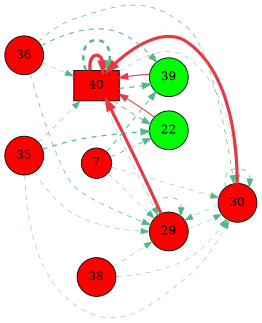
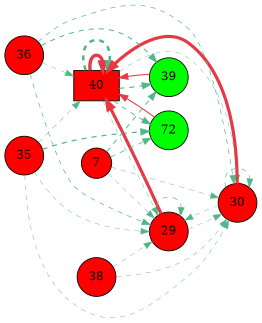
  digraph {
    rankdir=LR
    node [fillcolor="#fe0000" shape=circle style=filled]
    edge [color="#52b788" penwidth=0.50 style=dashed]
    n1 [label=35]
    n2 [label=40 shape=box]
-   n3 [fillcolor="#00fe00" label=22]
+   n3 [fillcolor="#00fe00" label=72]
    n4 [label=29]
    n5 [label=30]
    n6 [label=36]
    n7 [fillcolor="#00fe00" label=39]
    n8 [label=38]
    n9 [label=7]
    n1 -> n2 [penwidth=0.56]
    n1 -> n3 [penwidth=1.45]
    n1 -> n4 [penwidth=0.52]
    n1 -> n5 [penwidth=0.52]
    n2 -> n2 [color="#e63946" penwidth=4.00 style=""]
    n2 -> n2 [penwidth=3.00]
    n2 -> n3 [penwidth=1.04]
    n2 -> n4
    n2 -> n5
    n2 -> n7 [penwidth=1.36]
    n3 -> n2 [color="#e63946" penwidth=1.25 style=""]
    n4 -> n2 [color="#e63946" penwidth=3.77 style=""]
    n4 -> n4 [penwidth=0.76]
    n4 -> n5
    n5 -> n2 [color="#e63946" penwidth=3.77 style=""]
    n5 -> n4
    n5 -> n5 [penwidth=0.76]
    n6 -> n2
    n6 -> n4 [penwidth=0.81]
    n6 -> n5 [penwidth=0.81]
    n6 -> n7 [penwidth=1.19]
    n7 -> n2 [color="#e63946" penwidth=1.26 style=""]
    n8 -> n4
    n8 -> n5
    n9 -> n3 [penwidth=0.87]
    n9 -> n4
    n9 -> n5
    n9 -> n7 [penwidth=1.13]
  }
